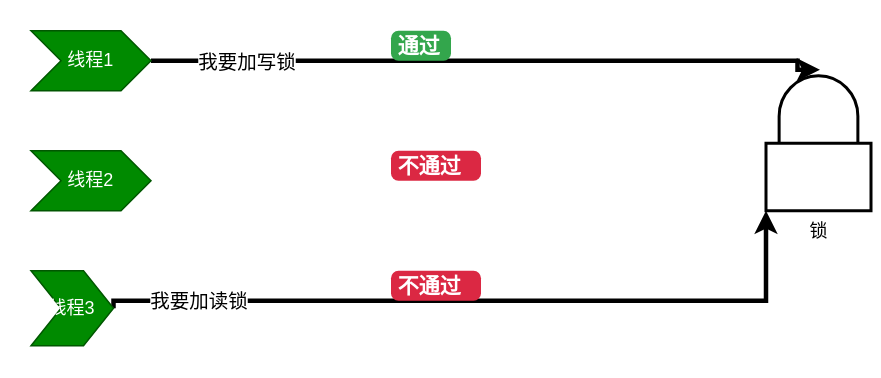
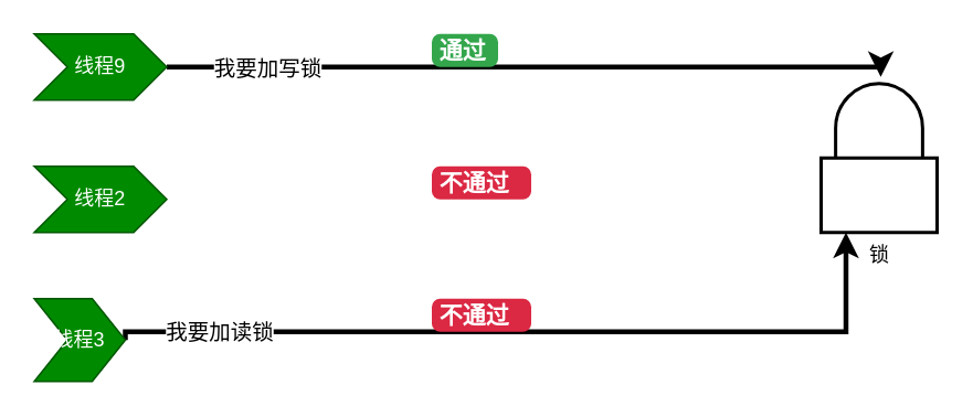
  <mxCell id="0" />
  <mxCell id="1" parent="0" />
- <mxCell id="2" value="&lt;font color=&quot;#000000&quot;&gt;锁&lt;/font&gt;" style="html=1;verticalLabelPosition=bottom;align=center;labelBackgroundColor=#ffffff;verticalAlign=top;strokeWidth=2;shadow=0;dashed=0;shape=mxgraph.ios7.icons.locked;" vertex="1" parent="1"><mxGeometry x="510" y="50" width="70" height="90" as="geometry" /></mxCell>
+ <mxCell id="2" value="&lt;font color=&quot;#000000&quot;&gt;锁&lt;/font&gt;" style="html=1;verticalLabelPosition=bottom;align=center;labelBackgroundColor=#ffffff;verticalAlign=top;strokeWidth=2;shadow=0;dashed=0;shape=mxgraph.ios7.icons.locked;" vertex="1" parent="1"><mxGeometry x="495" y="50" width="70" height="90" as="geometry" /></mxCell>
  <mxCell id="3" style="edgeStyle=orthogonalEdgeStyle;rounded=0;orthogonalLoop=1;jettySize=auto;html=1;exitX=1;exitY=0.5;exitDx=0;exitDy=0;entryX=0.514;entryY=-0.044;entryDx=0;entryDy=0;entryPerimeter=0;strokeWidth=3;" edge="1" parent="1" source="5" target="2"><mxGeometry relative="1" as="geometry"><Array as="points"><mxPoint x="531" y="40" /></Array></mxGeometry></mxCell>
  <mxCell id="4" value="我要加写锁" style="edgeLabel;html=1;align=center;verticalAlign=middle;resizable=0;points=[];fontSize=13;" vertex="1" connectable="0" parent="3"><mxGeometry x="-0.626" y="3" relative="1" as="geometry"><mxPoint x="-22" y="3" as="offset" /></mxGeometry></mxCell>
- <mxCell id="5" value="线程1" style="shape=step;perimeter=stepPerimeter;whiteSpace=wrap;html=1;fixedSize=1;fillColor=#008a00;strokeColor=#005700;fontColor=#ffffff;" vertex="1" parent="1"><mxGeometry x="20" y="20" width="80" height="40" as="geometry" /></mxCell>
+ <mxCell id="5" value="线程9" style="shape=step;perimeter=stepPerimeter;whiteSpace=wrap;html=1;fixedSize=1;fillColor=#008a00;strokeColor=#005700;fontColor=#ffffff;" vertex="1" parent="1"><mxGeometry x="20" y="20" width="80" height="40" as="geometry" /></mxCell>
  <mxCell id="6" value="线程2" style="shape=step;perimeter=stepPerimeter;whiteSpace=wrap;html=1;fixedSize=1;fillColor=#008a00;strokeColor=#005700;fontColor=#ffffff;" vertex="1" parent="1"><mxGeometry x="20" y="100" width="80" height="40" as="geometry" /></mxCell>
  <mxCell id="7" style="edgeStyle=orthogonalEdgeStyle;rounded=0;orthogonalLoop=1;jettySize=auto;html=1;exitX=1;exitY=0.5;exitDx=0;exitDy=0;strokeWidth=3;fontSize=13;" edge="1" parent="1" source="9" target="2"><mxGeometry relative="1" as="geometry"><Array as="points"><mxPoint x="510" y="200" /></Array></mxGeometry></mxCell>
  <mxCell id="8" value="我要加读锁" style="edgeLabel;html=1;align=center;verticalAlign=middle;resizable=0;points=[];fontSize=13;" vertex="1" connectable="0" parent="7"><mxGeometry x="-0.758" y="1" relative="1" as="geometry"><mxPoint as="offset" /></mxGeometry></mxCell>
  <mxCell id="9" value="线程3" style="shape=step;perimeter=stepPerimeter;whiteSpace=wrap;html=1;fixedSize=1;fillColor=#008a00;strokeColor=#005700;fontColor=#ffffff;" vertex="1" parent="1"><mxGeometry x="20" y="180" width="55" height="50" as="geometry" /></mxCell>
  <mxCell id="10" value="通过" style="html=1;shadow=0;dashed=0;shape=mxgraph.bootstrap.rrect;rSize=5;strokeColor=none;strokeWidth=1;fillColor=#33A64C;fontColor=#FFFFFF;whiteSpace=wrap;align=left;verticalAlign=middle;spacingLeft=0;fontStyle=1;fontSize=14;spacing=5;" vertex="1" parent="1"><mxGeometry x="260" y="20" width="40" height="20" as="geometry" /></mxCell>
  <mxCell id="11" value="不通过" style="html=1;shadow=0;dashed=0;shape=mxgraph.bootstrap.rrect;rSize=5;strokeColor=none;strokeWidth=1;fillColor=#DB2843;fontColor=#FFFFFF;whiteSpace=wrap;align=left;verticalAlign=middle;spacingLeft=0;fontStyle=1;fontSize=14;spacing=5;" vertex="1" parent="1"><mxGeometry x="260" y="100" width="60" height="20" as="geometry" /></mxCell>
  <mxCell id="12" value="不通过" style="html=1;shadow=0;dashed=0;shape=mxgraph.bootstrap.rrect;rSize=5;strokeColor=none;strokeWidth=1;fillColor=#DB2843;fontColor=#FFFFFF;whiteSpace=wrap;align=left;verticalAlign=middle;spacingLeft=0;fontStyle=1;fontSize=14;spacing=5;" vertex="1" parent="1"><mxGeometry x="260" y="180" width="60" height="20" as="geometry" /></mxCell>
